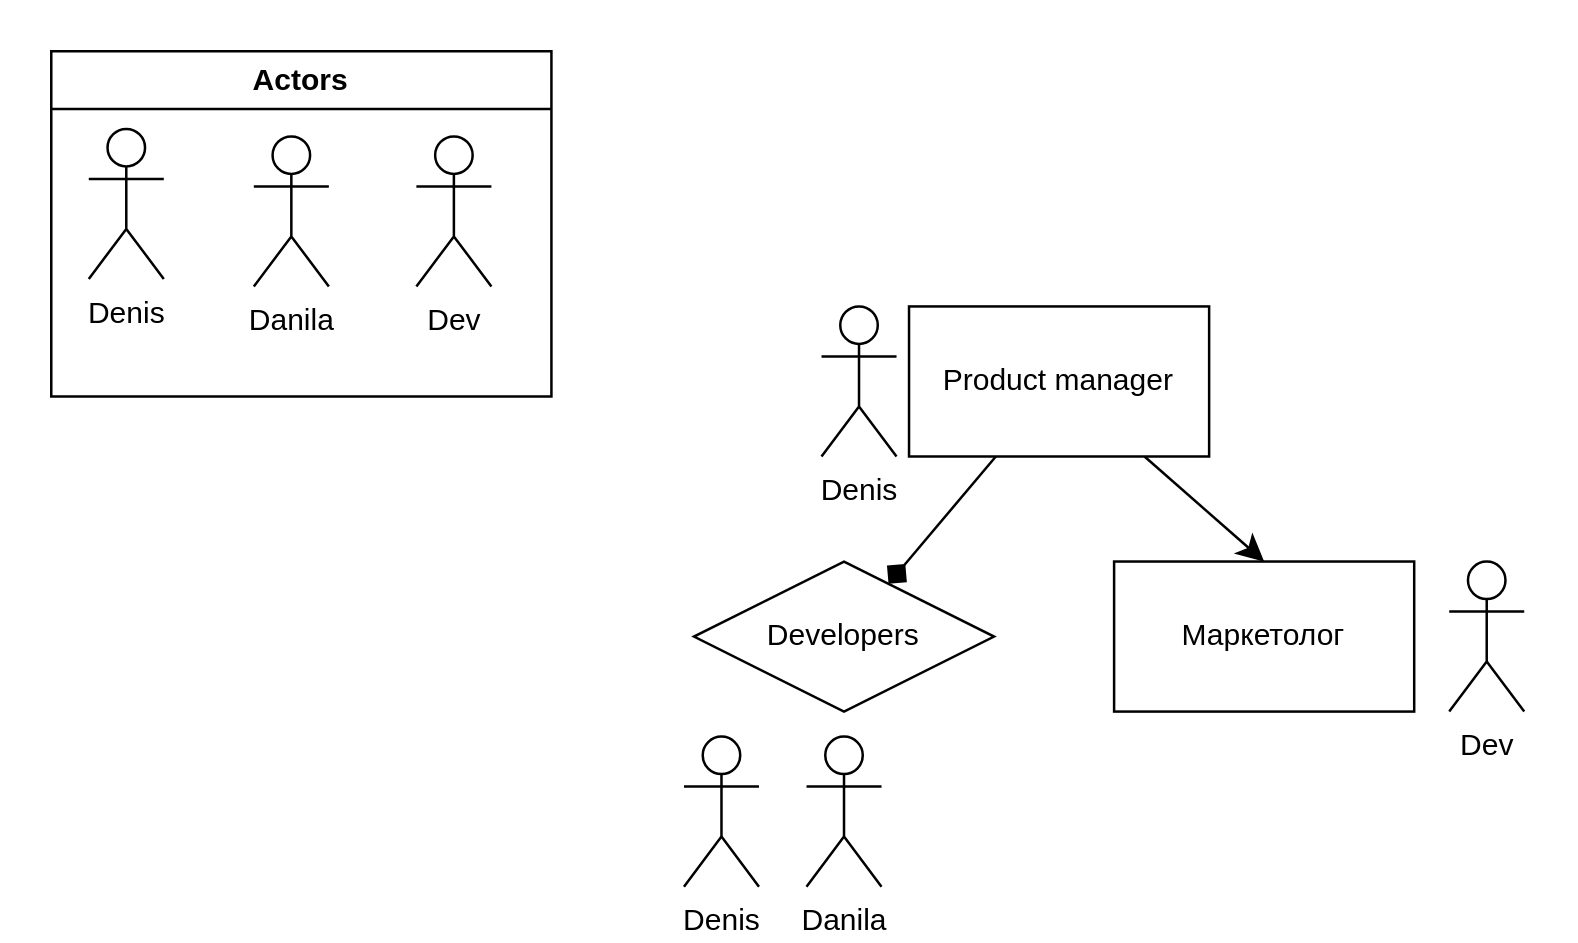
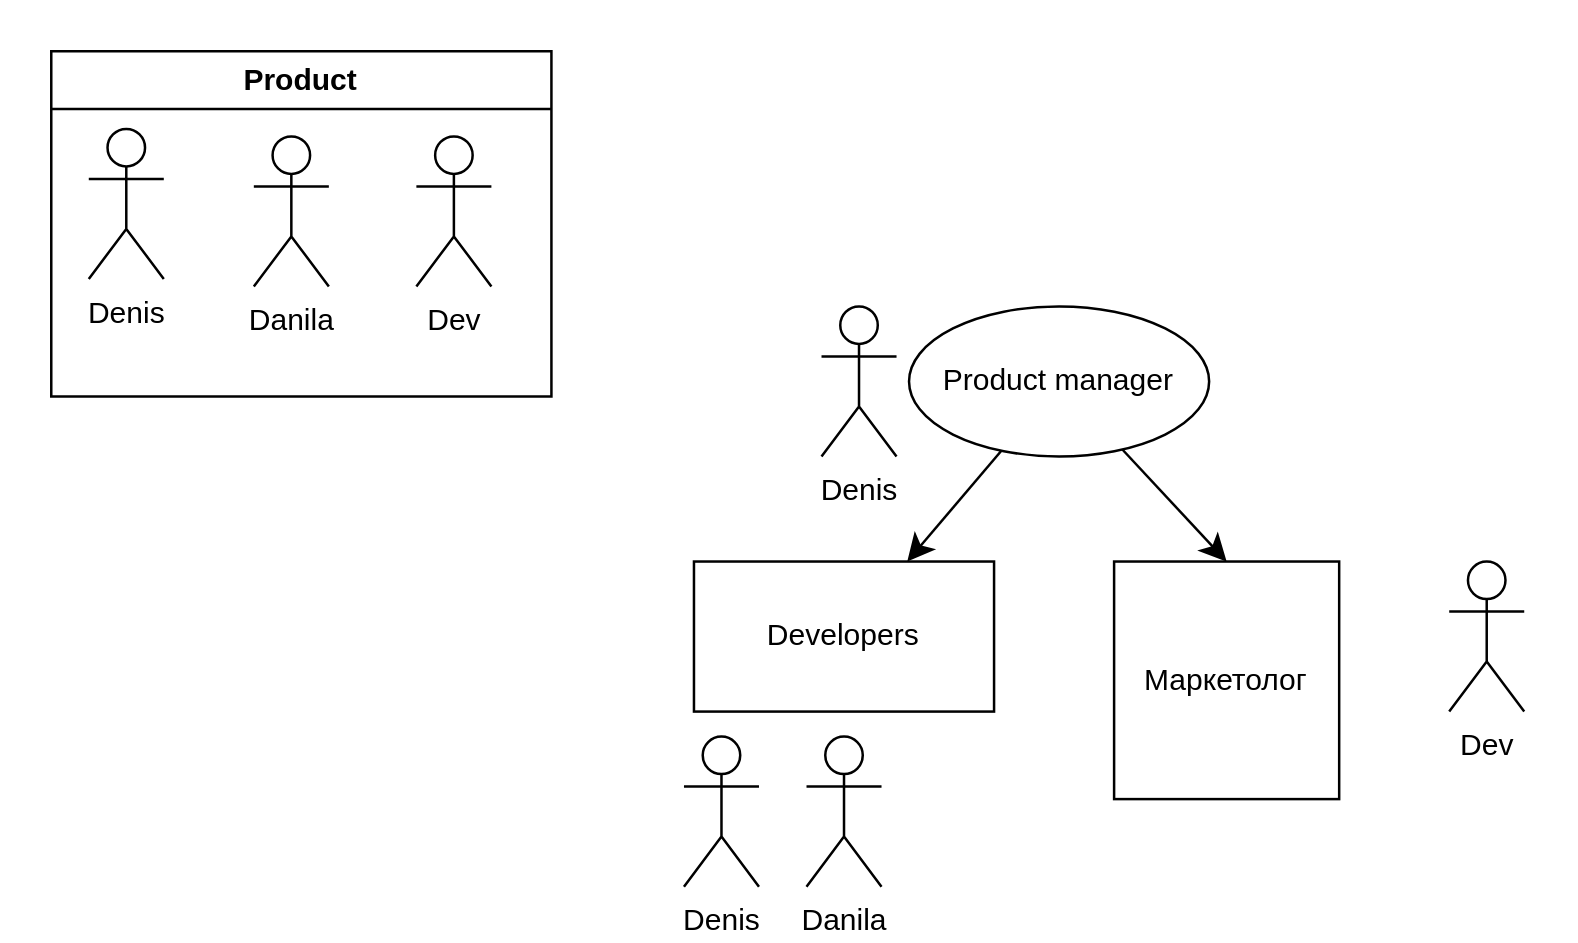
  <mxCell id="0" />
  <mxCell id="1" parent="0" />
- <mxCell id="2" style="edgeStyle=none;curved=1;rounded=0;orthogonalLoop=1;jettySize=auto;html=1;fontSize=12;startSize=8;endSize=8;endArrow=diamond;" edge="1" parent="1" source="4" target="6"><mxGeometry relative="1" as="geometry" /></mxCell>
+ <mxCell id="2" style="edgeStyle=none;curved=1;rounded=0;orthogonalLoop=1;jettySize=auto;html=1;fontSize=12;startSize=8;endSize=8;" edge="1" parent="1" source="4" target="6"><mxGeometry relative="1" as="geometry" /></mxCell>
  <mxCell id="3" style="edgeStyle=none;curved=1;rounded=0;orthogonalLoop=1;jettySize=auto;html=1;entryX=0.5;entryY=0;entryDx=0;entryDy=0;fontSize=12;startSize=8;endSize=8;" edge="1" parent="1" source="4" target="5"><mxGeometry relative="1" as="geometry" /></mxCell>
- <mxCell id="4" value="Product manager" style="rounded=0;whiteSpace=wrap;html=1;" vertex="1" parent="1"><mxGeometry x="363" y="122" width="120" height="60" as="geometry" /></mxCell>
- <mxCell id="5" value="Маркетолог" style="rounded=0;whiteSpace=wrap;html=1;" vertex="1" parent="1"><mxGeometry x="445" y="224" width="120" height="60" as="geometry" /></mxCell>
- <mxCell id="6" value="Developers" style="rhombus;whiteSpace=wrap;html=1;" vertex="1" parent="1"><mxGeometry x="277" y="224" width="120" height="60" as="geometry" /></mxCell>
- <mxCell id="7" value="Actors" style="swimlane;whiteSpace=wrap;html=1;" vertex="1" parent="1"><mxGeometry x="20" y="20" width="200" height="138" as="geometry" /></mxCell>
+ <mxCell id="4" value="Product manager" style="ellipse;whiteSpace=wrap;html=1;" vertex="1" parent="1"><mxGeometry x="363" y="122" width="120" height="60" as="geometry" /></mxCell>
+ <mxCell id="5" value="Маркетолог" style="rounded=0;whiteSpace=wrap;html=1;" vertex="1" parent="1"><mxGeometry x="445" y="224" width="90" height="95" as="geometry" /></mxCell>
+ <mxCell id="6" value="Developers" style="rounded=0;whiteSpace=wrap;html=1;" vertex="1" parent="1"><mxGeometry x="277" y="224" width="120" height="60" as="geometry" /></mxCell>
+ <mxCell id="7" value="Product" style="swimlane;whiteSpace=wrap;html=1;" vertex="1" parent="1"><mxGeometry x="20" y="20" width="200" height="138" as="geometry" /></mxCell>
  <mxCell id="8" value="&lt;div&gt;Denis&lt;/div&gt;" style="shape=umlActor;verticalLabelPosition=bottom;verticalAlign=top;html=1;outlineConnect=0;" vertex="1" parent="7"><mxGeometry x="15" y="31" width="30" height="60" as="geometry" /></mxCell>
  <mxCell id="9" value="Danila" style="shape=umlActor;verticalLabelPosition=bottom;verticalAlign=top;html=1;outlineConnect=0;" vertex="1" parent="7"><mxGeometry x="81" y="34" width="30" height="60" as="geometry" /></mxCell>
  <mxCell id="10" value="Dev" style="shape=umlActor;verticalLabelPosition=bottom;verticalAlign=top;html=1;outlineConnect=0;" vertex="1" parent="7"><mxGeometry x="146" y="34" width="30" height="60" as="geometry" /></mxCell>
  <mxCell id="11" value="&lt;div&gt;Denis&lt;/div&gt;" style="shape=umlActor;verticalLabelPosition=bottom;verticalAlign=top;html=1;outlineConnect=0;" vertex="1" parent="1"><mxGeometry x="328" y="122" width="30" height="60" as="geometry" /></mxCell>
  <mxCell id="12" value="&lt;div&gt;Denis&lt;/div&gt;" style="shape=umlActor;verticalLabelPosition=bottom;verticalAlign=top;html=1;outlineConnect=0;" vertex="1" parent="1"><mxGeometry x="273" y="294" width="30" height="60" as="geometry" /></mxCell>
  <mxCell id="13" value="Danila" style="shape=umlActor;verticalLabelPosition=bottom;verticalAlign=top;html=1;outlineConnect=0;" vertex="1" parent="1"><mxGeometry x="322" y="294" width="30" height="60" as="geometry" /></mxCell>
  <mxCell id="14" value="Dev" style="shape=umlActor;verticalLabelPosition=bottom;verticalAlign=top;html=1;outlineConnect=0;" vertex="1" parent="1"><mxGeometry x="579" y="224" width="30" height="60" as="geometry" /></mxCell>
